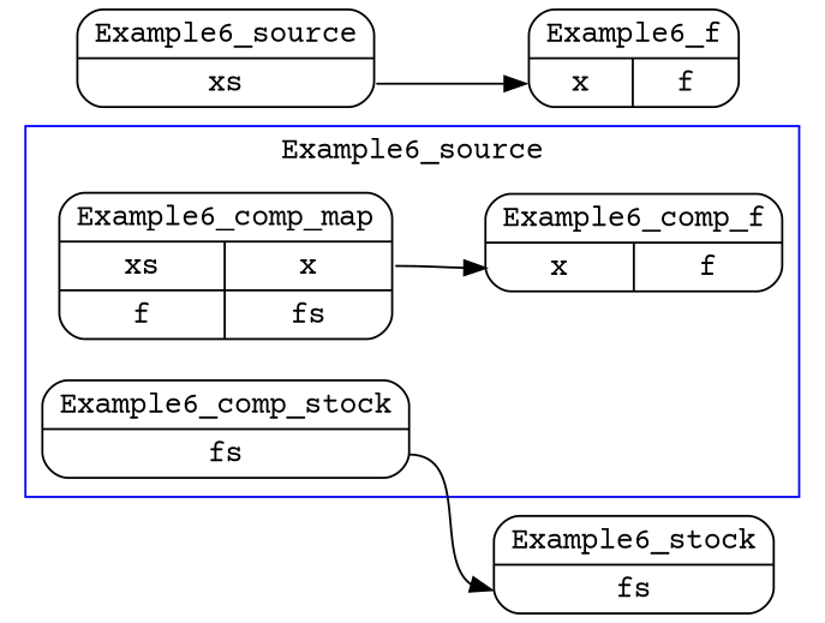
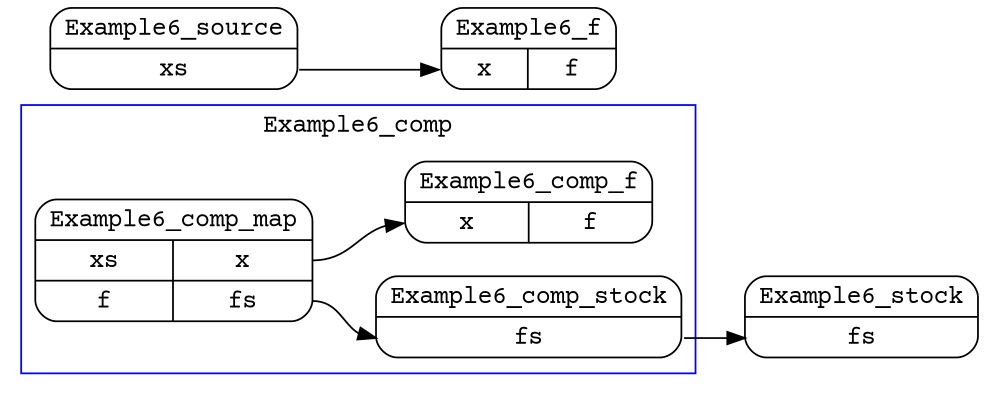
  digraph {
    fontname="Courier Prime"
    rankdir=LR
    node [fontname="Courier Prime" shape=Mrecord]
    edge [color=black fontname="Courier Prime" headport=fs tailport=fs]
    n1 [label="Example6_comp_map | {{<xs> xs | <f> f} | {<x> x | <fs> fs}}"]
    n2 [label="Example6_comp_stock | {{<fs> fs}}"]
    n3 [label="Example6_comp_f | {{<x> x} | {<f> f}}"]
    n4 [label="Example6_stock | {{<fs> fs}}"]
    n5 [label="Example6_source | {{<xs> xs}}"]
    n6 [label="Example6_f | {{<x> x} | {<f> f}}"]
    subgraph cluster_1 {
      color=blue
-     label=Example6_source
+     label=Example6_comp
      n1
      n2
      n3
    }
+   n1 -> n2
    n1 -> n3 [headport=x tailport=x]
    n2 -> n4
    n5 -> n6 [headport=x tailport=xs]
  }
